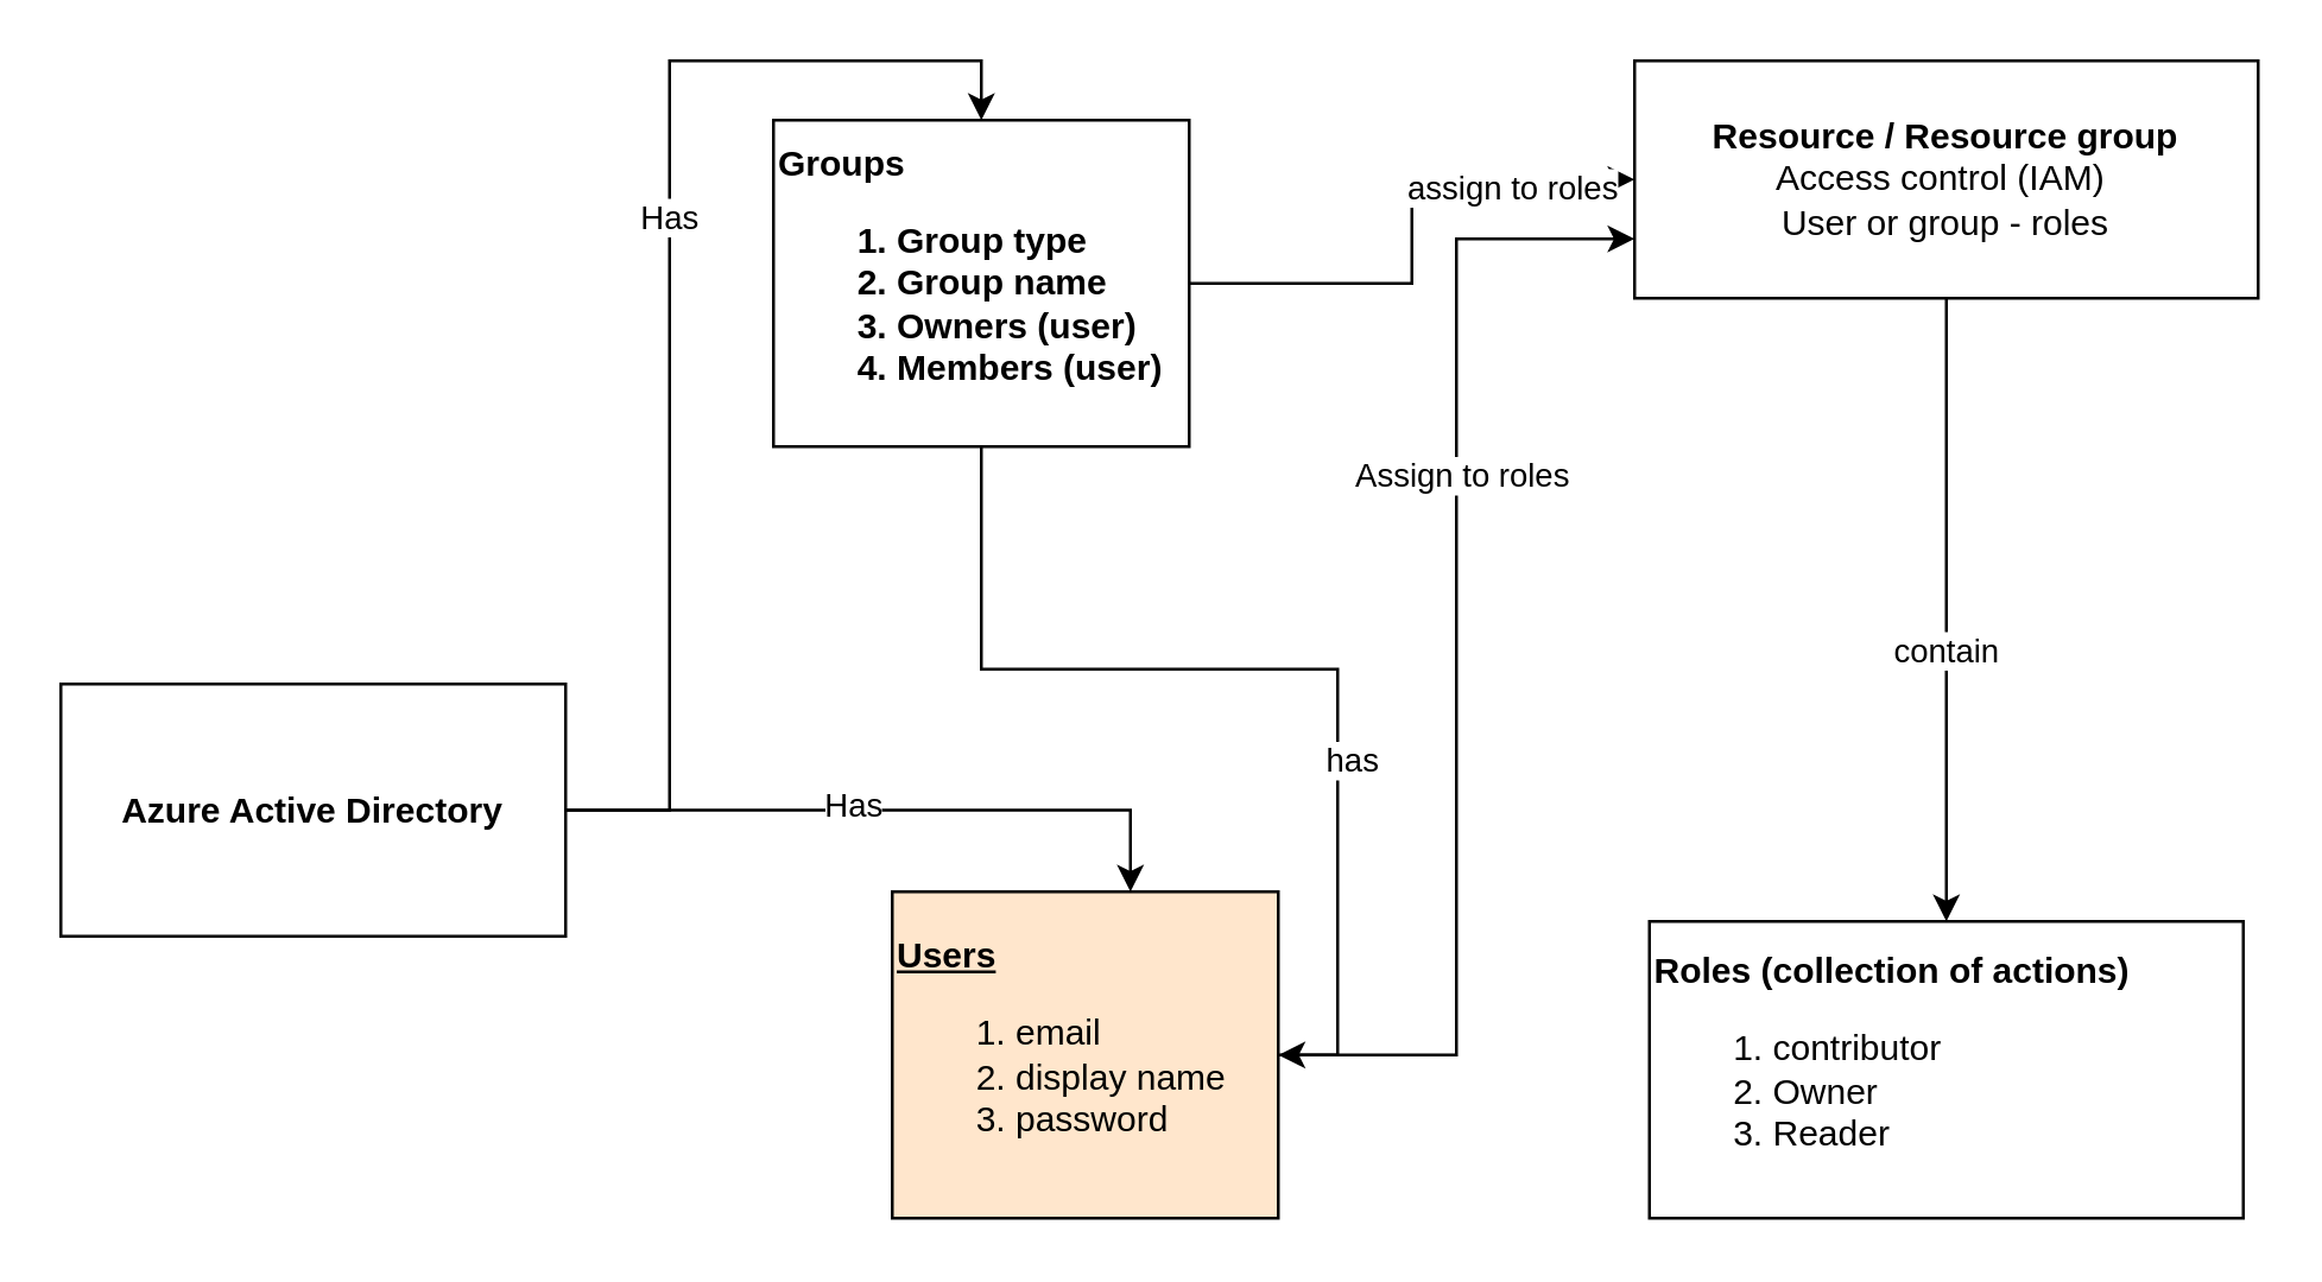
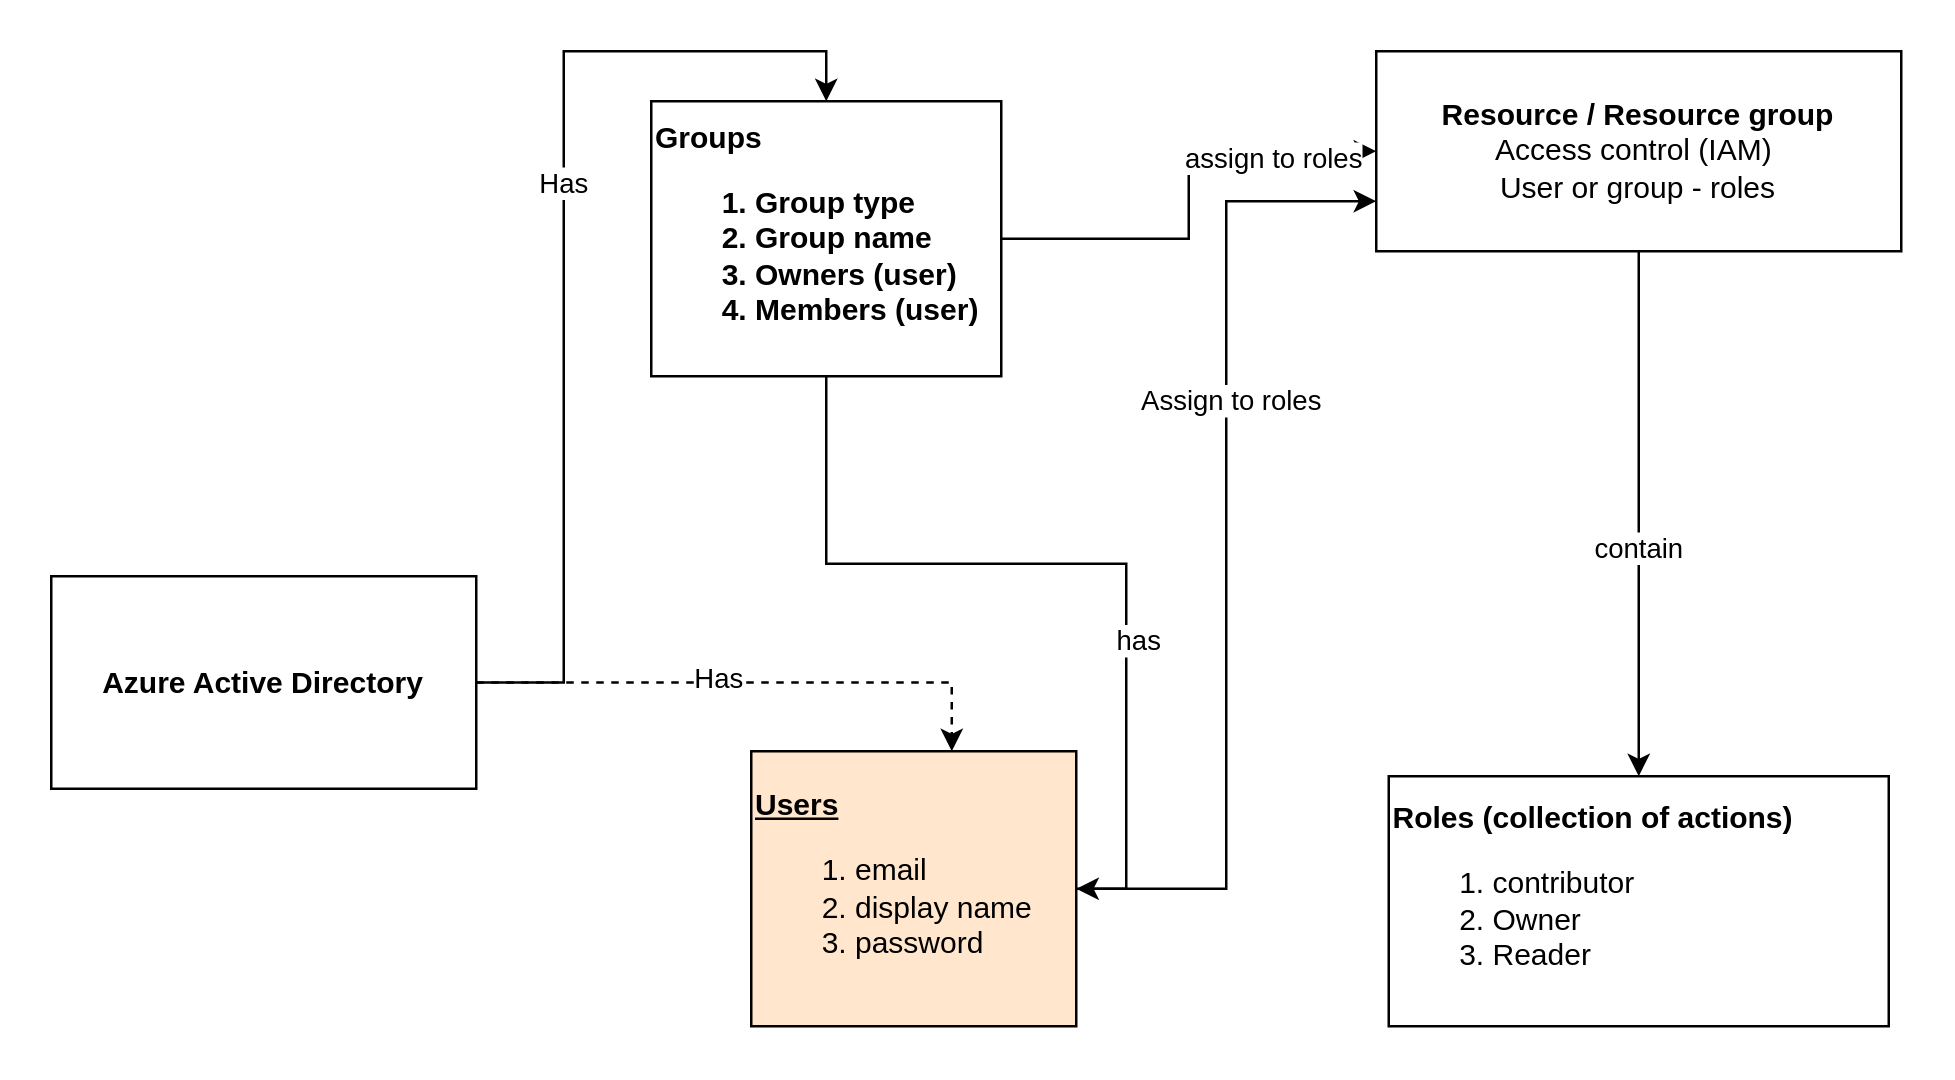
  <mxCell id="0" />
  <mxCell id="1" parent="0" />
  <mxCell id="2" style="edgeStyle=orthogonalEdgeStyle;rounded=0;orthogonalLoop=1;jettySize=auto;html=1;entryX=0.5;entryY=0;entryDx=0;entryDy=0;" edge="1" parent="1" source="4" target="12"><mxGeometry relative="1" as="geometry" /></mxCell>
  <mxCell id="3" value="Has" style="edgeLabel;html=1;align=center;verticalAlign=middle;resizable=0;points=[];" vertex="1" connectable="0" parent="2"><mxGeometry x="0.137" y="1" relative="1" as="geometry"><mxPoint as="offset" /></mxGeometry></mxCell>
  <mxCell id="4" value="&lt;b&gt;Azure Active Directory&lt;/b&gt;" style="rounded=0;whiteSpace=wrap;html=1;" vertex="1" parent="1"><mxGeometry x="20" y="230" width="170" height="85" as="geometry" /></mxCell>
  <mxCell id="5" style="edgeStyle=orthogonalEdgeStyle;rounded=0;orthogonalLoop=1;jettySize=auto;html=1;entryX=0;entryY=0.75;entryDx=0;entryDy=0;" edge="1" parent="1" source="7" target="17"><mxGeometry relative="1" as="geometry" /></mxCell>
  <mxCell id="6" value="Assign to roles" style="edgeLabel;html=1;align=center;verticalAlign=middle;resizable=0;points=[];" vertex="1" connectable="0" parent="5"><mxGeometry x="0.296" y="-1" relative="1" as="geometry"><mxPoint as="offset" /></mxGeometry></mxCell>
  <mxCell id="7" value="&lt;b style=&quot;text-decoration-line: underline;&quot;&gt;Users&lt;/b&gt;&lt;br&gt;&lt;ol style=&quot;&quot;&gt;&lt;li style=&quot;&quot;&gt;email&lt;/li&gt;&lt;li style=&quot;&quot;&gt;display name&lt;/li&gt;&lt;li style=&quot;&quot;&gt;password&lt;/li&gt;&lt;/ol&gt;" style="rounded=0;whiteSpace=wrap;html=1;align=left;fillColor=#ffe6cc;" vertex="1" parent="1"><mxGeometry x="300" y="300" width="130" height="110" as="geometry" /></mxCell>
  <mxCell id="8" style="edgeStyle=orthogonalEdgeStyle;rounded=0;orthogonalLoop=1;jettySize=auto;html=1;entryX=1;entryY=0.5;entryDx=0;entryDy=0;" edge="1" parent="1" source="12" target="7"><mxGeometry relative="1" as="geometry" /></mxCell>
  <mxCell id="9" value="has" style="edgeLabel;html=1;align=center;verticalAlign=middle;resizable=0;points=[];" vertex="1" connectable="0" parent="8"><mxGeometry x="0.302" y="4" relative="1" as="geometry"><mxPoint as="offset" /></mxGeometry></mxCell>
  <mxCell id="10" style="edgeStyle=orthogonalEdgeStyle;rounded=0;orthogonalLoop=1;jettySize=auto;html=1;entryX=0;entryY=0.5;entryDx=0;entryDy=0;" edge="1" parent="1" source="12" target="17"><mxGeometry relative="1" as="geometry" /></mxCell>
  <mxCell id="11" value="assign to roles" style="edgeLabel;html=1;align=center;verticalAlign=middle;resizable=0;points=[];" vertex="1" connectable="0" parent="10"><mxGeometry x="0.547" y="-2" relative="1" as="geometry"><mxPoint as="offset" /></mxGeometry></mxCell>
  <mxCell id="12" value="&lt;b&gt;Groups&lt;br&gt;&lt;ol&gt;&lt;li&gt;&lt;b&gt;Group type&lt;/b&gt;&lt;/li&gt;&lt;li&gt;&lt;b&gt;Group name&lt;/b&gt;&lt;/li&gt;&lt;li&gt;&lt;b&gt;Owners (user)&lt;/b&gt;&lt;/li&gt;&lt;li&gt;&lt;b&gt;Members (user)&lt;/b&gt;&lt;/li&gt;&lt;/ol&gt;&lt;/b&gt;" style="rounded=0;whiteSpace=wrap;html=1;align=left;" vertex="1" parent="1"><mxGeometry x="260" y="40" width="140" height="110" as="geometry" /></mxCell>
- <mxCell id="13" style="edgeStyle=orthogonalEdgeStyle;rounded=0;orthogonalLoop=1;jettySize=auto;html=1;entryX=0.617;entryY=0;entryDx=0;entryDy=0;entryPerimeter=0;" edge="1" parent="1" source="4" target="7"><mxGeometry relative="1" as="geometry" /></mxCell>
+ <mxCell id="13" style="edgeStyle=orthogonalEdgeStyle;rounded=0;orthogonalLoop=1;jettySize=auto;html=1;entryX=0.617;entryY=0;entryDx=0;entryDy=0;entryPerimeter=0;dashed=1;" edge="1" parent="1" source="4" target="7"><mxGeometry relative="1" as="geometry" /></mxCell>
  <mxCell id="14" value="Has" style="edgeLabel;html=1;align=center;verticalAlign=middle;resizable=0;points=[];" vertex="1" connectable="0" parent="13"><mxGeometry x="-0.117" y="2" relative="1" as="geometry"><mxPoint as="offset" /></mxGeometry></mxCell>
  <mxCell id="15" style="edgeStyle=orthogonalEdgeStyle;rounded=0;orthogonalLoop=1;jettySize=auto;html=1;entryX=0.5;entryY=0;entryDx=0;entryDy=0;" edge="1" parent="1" source="17" target="18"><mxGeometry relative="1" as="geometry" /></mxCell>
  <mxCell id="16" value="contain" style="edgeLabel;html=1;align=center;verticalAlign=middle;resizable=0;points=[];" vertex="1" connectable="0" parent="15"><mxGeometry x="0.125" y="-1" relative="1" as="geometry"><mxPoint as="offset" /></mxGeometry></mxCell>
  <mxCell id="17" value="&lt;b&gt;Resource / Resource group&lt;/b&gt;&lt;br&gt;Access control (IAM)&amp;nbsp;&lt;br&gt;User or group - roles" style="rounded=0;whiteSpace=wrap;html=1;" vertex="1" parent="1"><mxGeometry x="550" y="20" width="210" height="80" as="geometry" /></mxCell>
  <mxCell id="18" value="&lt;b&gt;Roles (collection of actions)&lt;/b&gt;&lt;br&gt;&lt;ol&gt;&lt;li&gt;contributor&lt;/li&gt;&lt;li&gt;Owner&lt;/li&gt;&lt;li&gt;Reader&lt;/li&gt;&lt;/ol&gt;" style="rounded=0;whiteSpace=wrap;html=1;align=left;" vertex="1" parent="1"><mxGeometry x="555" y="310" width="200" height="100" as="geometry" /></mxCell>
